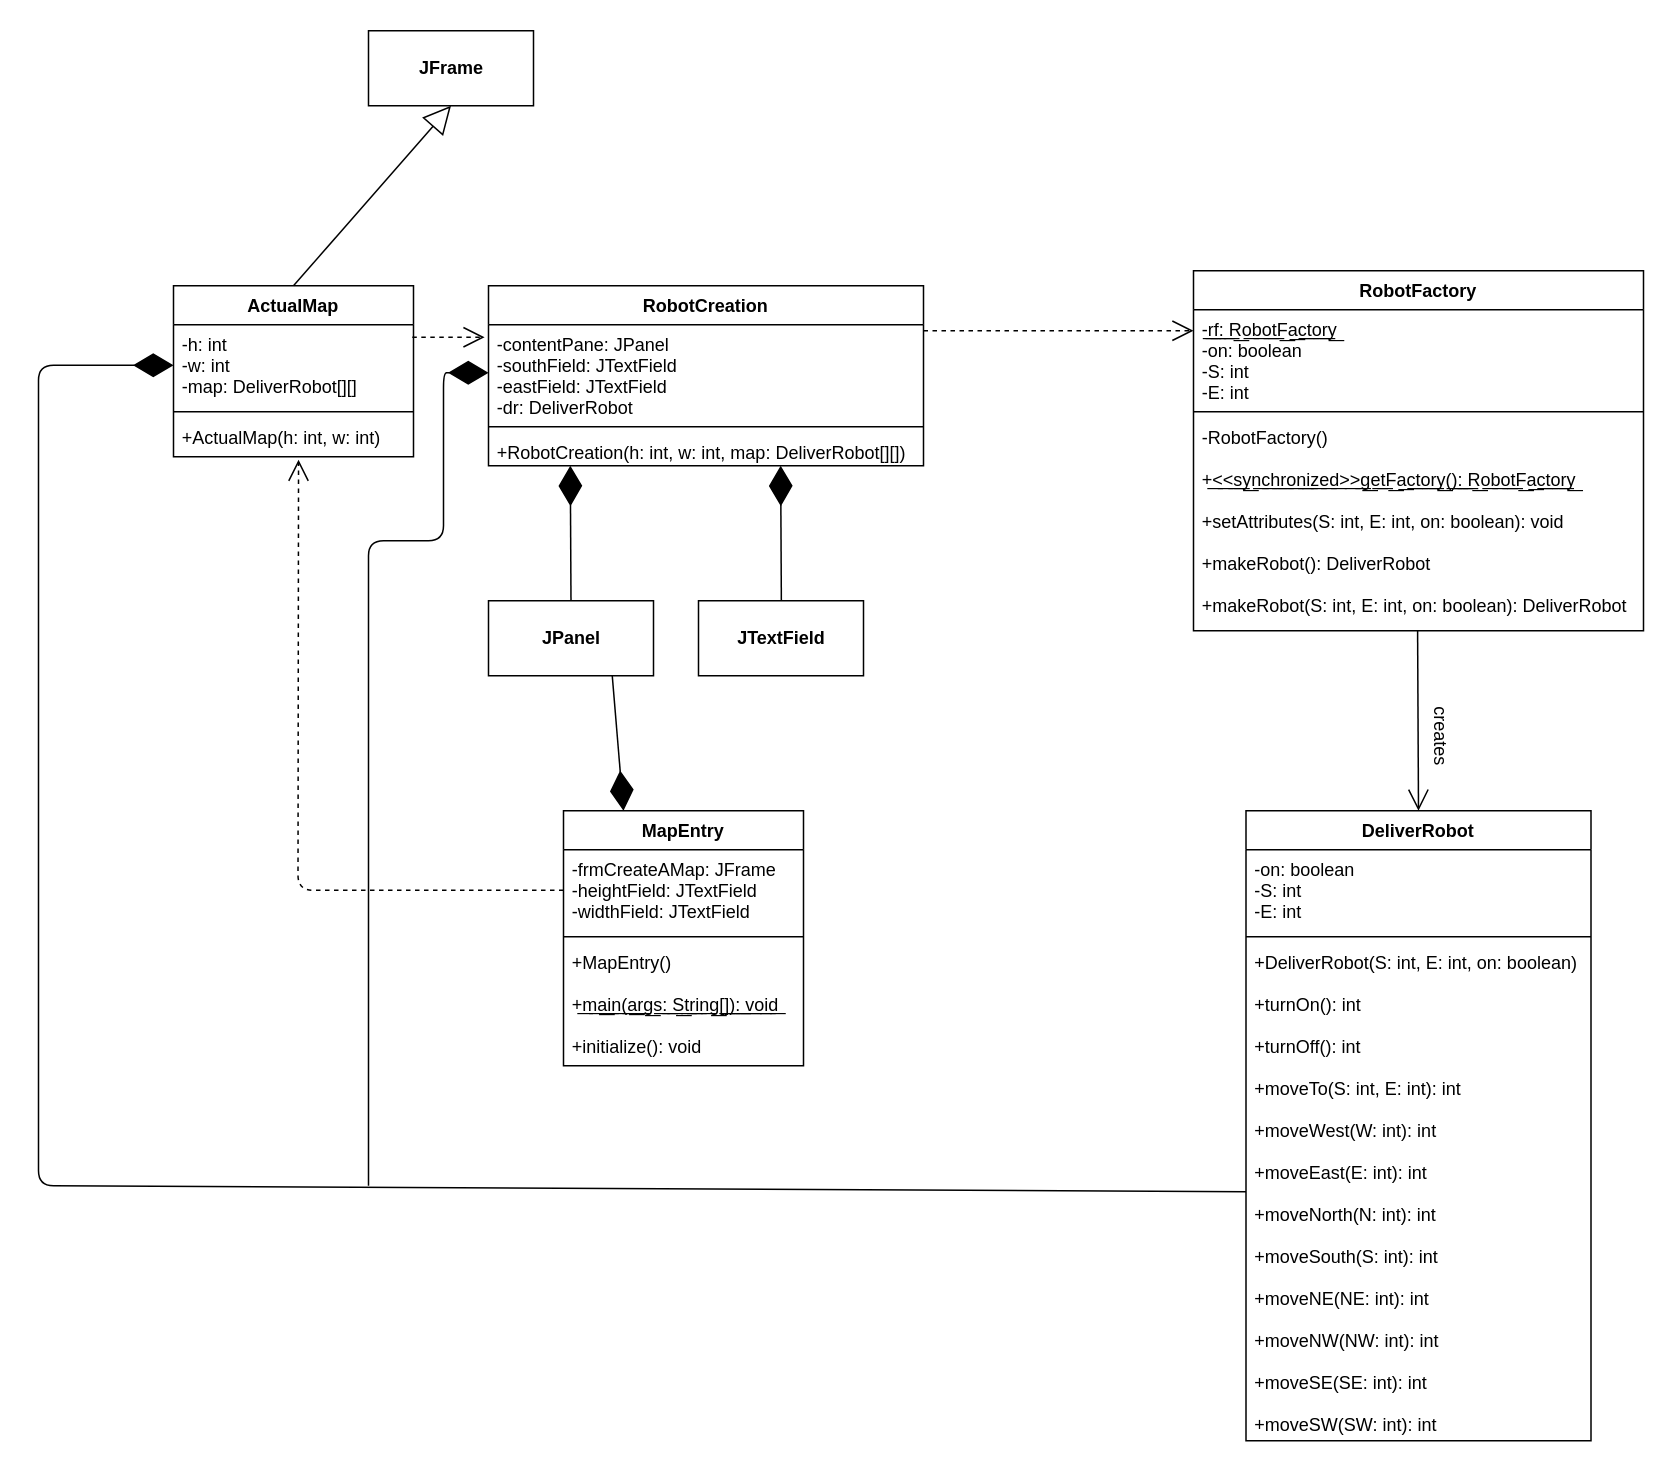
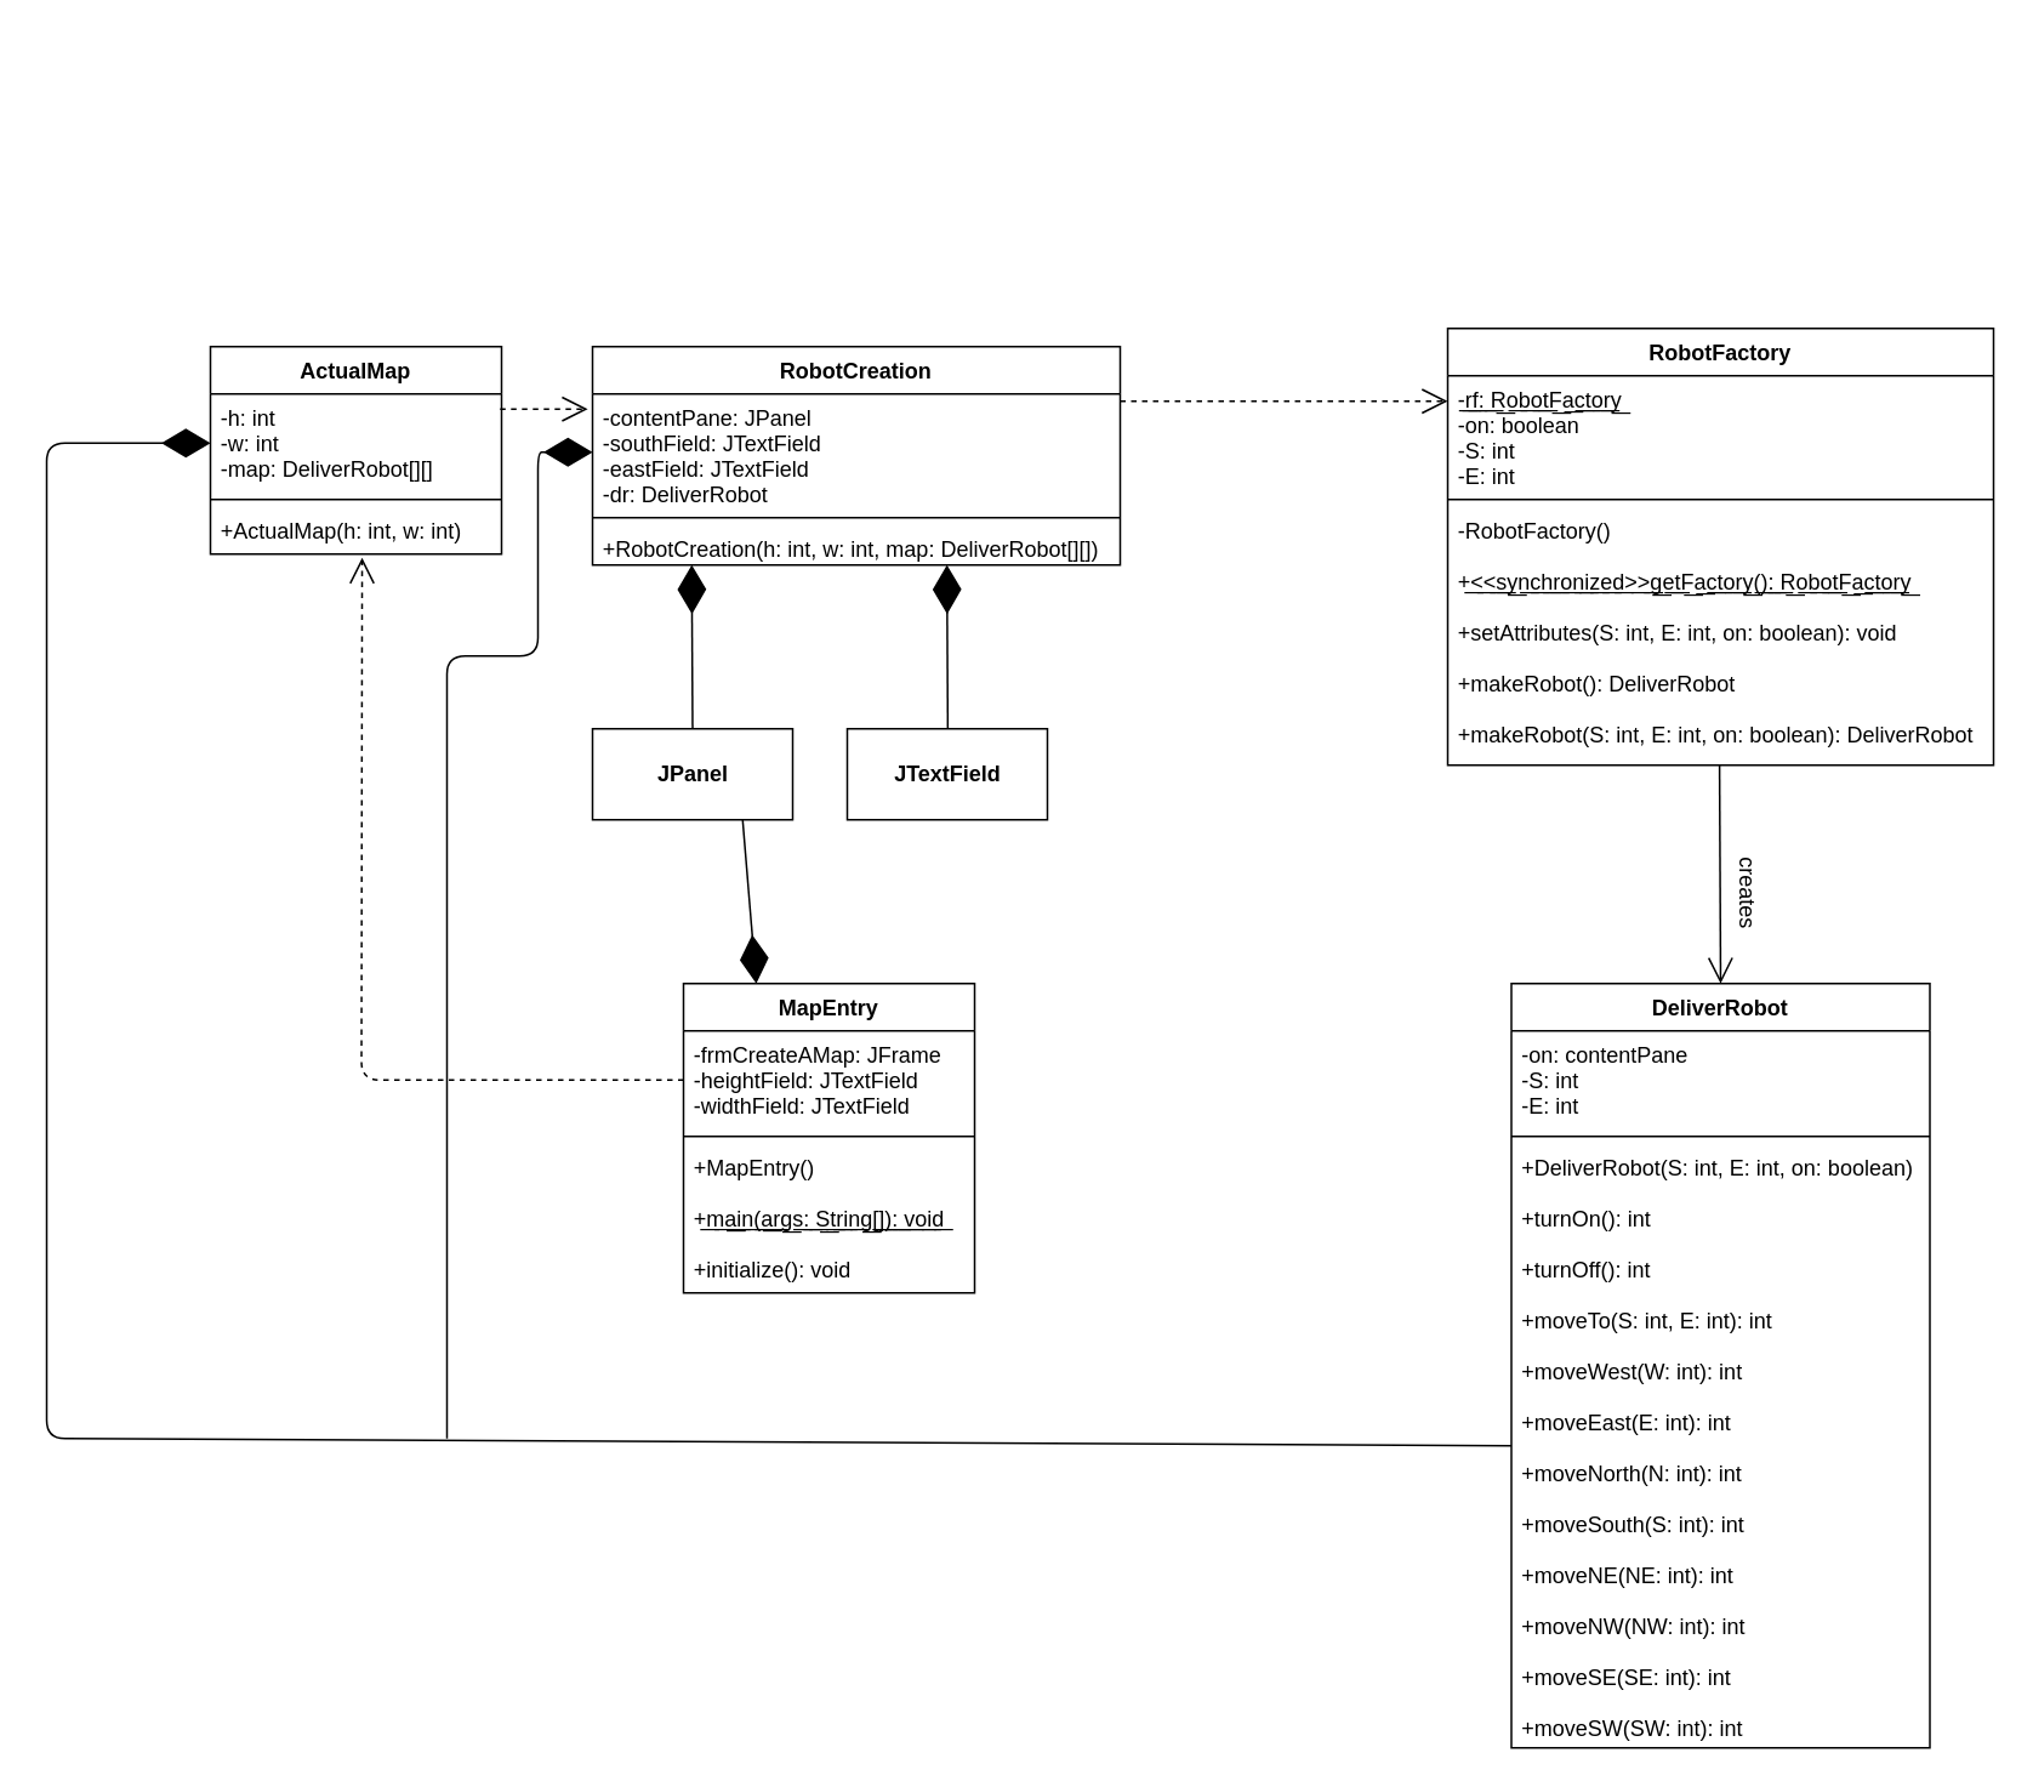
  <mxCell id="0" />
  <mxCell id="1" parent="0" />
  <mxCell id="2" value="" style="endArrow=open;endFill=1;endSize=12;html=1;entryX=0.5;entryY=0;entryDx=0;entryDy=0;exitX=0.498;exitY=1.001;exitDx=0;exitDy=0;exitPerimeter=0;" edge="1" parent="1" source="34" target="27"><mxGeometry width="160" relative="1" as="geometry"><mxPoint x="940" y="429.006" as="sourcePoint" /><mxPoint x="910" y="640" as="targetPoint" /></mxGeometry></mxCell>
  <mxCell id="3" value="creates" style="text;html=1;align=center;verticalAlign=middle;resizable=0;points=[];autosize=1;rotation=90;" vertex="1" parent="1"><mxGeometry x="930" y="480" width="50" height="20" as="geometry" /></mxCell>
- <mxCell id="4" value="&lt;b&gt;JFrame&lt;/b&gt;" style="html=1;" vertex="1" parent="1"><mxGeometry x="240" y="20" width="110" height="50" as="geometry" /></mxCell>
  <mxCell id="5" value="RobotCreation" style="swimlane;fontStyle=1;align=center;verticalAlign=top;childLayout=stackLayout;horizontal=1;startSize=26;horizontalStack=0;resizeParent=1;resizeParentMax=0;resizeLast=0;collapsible=1;marginBottom=0;" vertex="1" parent="1"><mxGeometry x="320" y="190" width="290" height="120" as="geometry" /></mxCell>
  <mxCell id="6" value="-contentPane: JPanel&#10;-southField: JTextField&#10;-eastField: JTextField&#10;-dr: DeliverRobot" style="text;strokeColor=none;fillColor=none;align=left;verticalAlign=top;spacingLeft=4;spacingRight=4;overflow=hidden;rotatable=0;points=[[0,0.5],[1,0.5]];portConstraint=eastwest;" vertex="1" parent="5"><mxGeometry y="26" width="290" height="64" as="geometry" /></mxCell>
  <mxCell id="7" value="" style="line;strokeWidth=1;fillColor=none;align=left;verticalAlign=middle;spacingTop=-1;spacingLeft=3;spacingRight=3;rotatable=0;labelPosition=right;points=[];portConstraint=eastwest;" vertex="1" parent="5"><mxGeometry y="90" width="290" height="8" as="geometry" /></mxCell>
  <mxCell id="8" value="+RobotCreation(h: int, w: int, map: DeliverRobot[][])" style="text;strokeColor=none;fillColor=none;align=left;verticalAlign=top;spacingLeft=4;spacingRight=4;overflow=hidden;rotatable=0;points=[[0,0.5],[1,0.5]];portConstraint=eastwest;" vertex="1" parent="5"><mxGeometry y="98" width="290" height="22" as="geometry" /></mxCell>
  <mxCell id="9" value="ActualMap" style="swimlane;fontStyle=1;align=center;verticalAlign=top;childLayout=stackLayout;horizontal=1;startSize=26;horizontalStack=0;resizeParent=1;resizeParentMax=0;resizeLast=0;collapsible=1;marginBottom=0;" vertex="1" parent="1"><mxGeometry x="110" y="190" width="160" height="114" as="geometry" /></mxCell>
  <mxCell id="10" value="-h: int&#10;-w: int&#10;-map: DeliverRobot[][]" style="text;strokeColor=none;fillColor=none;align=left;verticalAlign=top;spacingLeft=4;spacingRight=4;overflow=hidden;rotatable=0;points=[[0,0.5],[1,0.5]];portConstraint=eastwest;" vertex="1" parent="9"><mxGeometry y="26" width="160" height="54" as="geometry" /></mxCell>
  <mxCell id="11" value="" style="line;strokeWidth=1;fillColor=none;align=left;verticalAlign=middle;spacingTop=-1;spacingLeft=3;spacingRight=3;rotatable=0;labelPosition=right;points=[];portConstraint=eastwest;" vertex="1" parent="9"><mxGeometry y="80" width="160" height="8" as="geometry" /></mxCell>
  <mxCell id="12" value="+ActualMap(h: int, w: int)" style="text;strokeColor=none;fillColor=none;align=left;verticalAlign=top;spacingLeft=4;spacingRight=4;overflow=hidden;rotatable=0;points=[[0,0.5],[1,0.5]];portConstraint=eastwest;" vertex="1" parent="9"><mxGeometry y="88" width="160" height="26" as="geometry" /></mxCell>
- <mxCell id="13" value="" style="endArrow=block;endSize=16;endFill=0;html=1;entryX=0.5;entryY=1;entryDx=0;entryDy=0;exitX=0.5;exitY=0;exitDx=0;exitDy=0;" edge="1" parent="1" source="9" target="4"><mxGeometry width="160" relative="1" as="geometry"><mxPoint x="510" y="320" as="sourcePoint" /><mxPoint x="670" y="320" as="targetPoint" /></mxGeometry></mxCell>
  <mxCell id="14" value="&lt;b&gt;JPanel&lt;/b&gt;" style="html=1;" vertex="1" parent="1"><mxGeometry x="320" y="400" width="110" height="50" as="geometry" /></mxCell>
  <mxCell id="15" value="&lt;b&gt;JTextField&lt;/b&gt;" style="html=1;" vertex="1" parent="1"><mxGeometry x="460" y="400" width="110" height="50" as="geometry" /></mxCell>
  <mxCell id="16" value="MapEntry" style="swimlane;fontStyle=1;align=center;verticalAlign=top;childLayout=stackLayout;horizontal=1;startSize=26;horizontalStack=0;resizeParent=1;resizeParentMax=0;resizeLast=0;collapsible=1;marginBottom=0;" vertex="1" parent="1"><mxGeometry x="370" y="540" width="160" height="170" as="geometry" /></mxCell>
  <mxCell id="17" value="-frmCreateAMap: JFrame&#10;-heightField: JTextField&#10;-widthField: JTextField" style="text;strokeColor=none;fillColor=none;align=left;verticalAlign=top;spacingLeft=4;spacingRight=4;overflow=hidden;rotatable=0;points=[[0,0.5],[1,0.5]];portConstraint=eastwest;" vertex="1" parent="16"><mxGeometry y="26" width="160" height="54" as="geometry" /></mxCell>
  <mxCell id="18" value="" style="line;strokeWidth=1;fillColor=none;align=left;verticalAlign=middle;spacingTop=-1;spacingLeft=3;spacingRight=3;rotatable=0;labelPosition=right;points=[];portConstraint=eastwest;" vertex="1" parent="16"><mxGeometry y="80" width="160" height="8" as="geometry" /></mxCell>
  <mxCell id="19" value="+MapEntry()&#10;&#10;+͟m͟a͟i͟n͟(͟a͟r͟g͟s͟:͟ ͟S͟t͟r͟i͟n͟g͟[͟]͟)͟:͟ ͟v͟o͟i͟d͟&#10;&#10;+initialize(): void" style="text;strokeColor=none;fillColor=none;align=left;verticalAlign=top;spacingLeft=4;spacingRight=4;overflow=hidden;rotatable=0;points=[[0,0.5],[1,0.5]];portConstraint=eastwest;" vertex="1" parent="16"><mxGeometry y="88" width="160" height="82" as="geometry" /></mxCell>
  <mxCell id="20" value="" style="endArrow=diamondThin;endFill=1;endSize=24;html=1;exitX=0.5;exitY=0;exitDx=0;exitDy=0;entryX=0.188;entryY=0.998;entryDx=0;entryDy=0;entryPerimeter=0;" edge="1" parent="1" source="14" target="8"><mxGeometry width="160" relative="1" as="geometry"><mxPoint x="340" y="260" as="sourcePoint" /><mxPoint x="373" y="312" as="targetPoint" /></mxGeometry></mxCell>
  <mxCell id="21" value="" style="endArrow=diamondThin;endFill=1;endSize=24;html=1;exitX=0.5;exitY=0;exitDx=0;exitDy=0;entryX=0.188;entryY=0.998;entryDx=0;entryDy=0;entryPerimeter=0;" edge="1" parent="1"><mxGeometry width="160" relative="1" as="geometry"><mxPoint x="515.24" y="400" as="sourcePoint" /><mxPoint x="514.76" y="309.956" as="targetPoint" /></mxGeometry></mxCell>
  <mxCell id="22" value="" style="endArrow=diamondThin;endFill=1;endSize=24;html=1;entryX=0.25;entryY=0;entryDx=0;entryDy=0;exitX=0.75;exitY=1;exitDx=0;exitDy=0;" edge="1" parent="1" source="14" target="16"><mxGeometry width="160" relative="1" as="geometry"><mxPoint x="130" y="440" as="sourcePoint" /><mxPoint y="440" as="targetPoint" x="290" /></mxGeometry></mxCell>
  <mxCell id="23" value="" style="endArrow=diamondThin;endFill=1;endSize=24;html=1;entryX=0;entryY=0.5;entryDx=0;entryDy=0;exitX=0;exitY=0.5;exitDx=0;exitDy=0;" edge="1" parent="1" source="30" target="10"><mxGeometry width="160" relative="1" as="geometry"><mxPoint x="130" y="600" as="sourcePoint" /><mxPoint y="600" as="targetPoint" x="290" /><Array as="points"><mxPoint x="20" y="790" /><mxPoint x="20" y="243" /></Array></mxGeometry></mxCell>
  <mxCell id="24" value="" style="endArrow=diamondThin;endFill=1;endSize=24;html=1;entryX=0;entryY=0.5;entryDx=0;entryDy=0;" edge="1" parent="1" target="6"><mxGeometry width="160" relative="1" as="geometry"><mxPoint x="240" y="790" as="sourcePoint" /><mxPoint y="600" as="targetPoint" x="290" /><Array as="points"><mxPoint x="240" y="360" /><mxPoint y="360" x="290" /><mxPoint y="248" x="290" /></Array></mxGeometry></mxCell>
  <mxCell id="25" value="" style="endArrow=open;endSize=12;dashed=1;html=1;entryX=0.521;entryY=1.077;entryDx=0;entryDy=0;entryPerimeter=0;exitX=0;exitY=0.5;exitDx=0;exitDy=0;" edge="1" parent="1" source="17" target="12"><mxGeometry width="160" relative="1" as="geometry"><mxPoint x="130" y="490" as="sourcePoint" /><mxPoint y="490" as="targetPoint" x="290" /><Array as="points"><mxPoint x="193" y="593" /></Array></mxGeometry></mxCell>
  <mxCell id="26" value="" style="endArrow=open;endSize=12;dashed=1;html=1;exitX=0.995;exitY=0.154;exitDx=0;exitDy=0;exitPerimeter=0;entryX=-0.009;entryY=0.13;entryDx=0;entryDy=0;entryPerimeter=0;" edge="1" parent="1" source="10" target="6"><mxGeometry width="160" relative="1" as="geometry"><mxPoint x="130" y="330" as="sourcePoint" /><mxPoint x="320" y="160" as="targetPoint" /></mxGeometry></mxCell>
  <mxCell id="27" value="DeliverRobot" style="swimlane;fontStyle=1;align=center;verticalAlign=top;childLayout=stackLayout;horizontal=1;startSize=26;horizontalStack=0;resizeParent=1;resizeParentMax=0;resizeLast=0;collapsible=1;marginBottom=0;" vertex="1" parent="1"><mxGeometry x="825" y="540" width="230" height="420" as="geometry" /></mxCell>
- <mxCell id="28" value="-on: boolean&#10;-S: int&#10;-E: int" style="text;strokeColor=none;fillColor=none;align=left;verticalAlign=top;spacingLeft=4;spacingRight=4;overflow=hidden;rotatable=0;points=[[0,0.5],[1,0.5]];portConstraint=eastwest;" vertex="1" parent="27"><mxGeometry y="26" width="230" height="54" as="geometry" /></mxCell>
+ <mxCell id="28" value="-on: contentPane&#10;-S: int&#10;-E: int" style="text;strokeColor=none;fillColor=none;align=left;verticalAlign=top;spacingLeft=4;spacingRight=4;overflow=hidden;rotatable=0;points=[[0,0.5],[1,0.5]];portConstraint=eastwest;" vertex="1" parent="27"><mxGeometry y="26" width="230" height="54" as="geometry" /></mxCell>
  <mxCell id="29" value="" style="line;strokeWidth=1;fillColor=none;align=left;verticalAlign=middle;spacingTop=-1;spacingLeft=3;spacingRight=3;rotatable=0;labelPosition=right;points=[];portConstraint=eastwest;" vertex="1" parent="27"><mxGeometry y="80" width="230" height="8" as="geometry" /></mxCell>
  <mxCell id="30" value="+DeliverRobot(S: int, E: int, on: boolean)&#10;&#10;+turnOn(): int&#10;&#10;+turnOff(): int&#10;&#10;+moveTo(S: int, E: int): int&#10;&#10;+moveWest(W: int): int&#10;&#10;+moveEast(E: int): int&#10;&#10;+moveNorth(N: int): int&#10;&#10;+moveSouth(S: int): int&#10;&#10;+moveNE(NE: int): int&#10;&#10;+moveNW(NW: int): int&#10;&#10;+moveSE(SE: int): int&#10;&#10;+moveSW(SW: int): int" style="text;strokeColor=none;fillColor=none;align=left;verticalAlign=top;spacingLeft=4;spacingRight=4;overflow=hidden;rotatable=0;points=[[0,0.5],[1,0.5]];portConstraint=eastwest;" vertex="1" parent="27"><mxGeometry y="88" width="230" height="332" as="geometry" /></mxCell>
  <mxCell id="31" value="RobotFactory" style="swimlane;fontStyle=1;align=center;verticalAlign=top;childLayout=stackLayout;horizontal=1;startSize=26;horizontalStack=0;resizeParent=1;resizeParentMax=0;resizeLast=0;collapsible=1;marginBottom=0;" vertex="1" parent="1"><mxGeometry x="790" y="180" width="300" height="240" as="geometry" /></mxCell>
  <mxCell id="32" value="-͟r͟f͟:͟ ͟R͟o͟b͟o͟t͟F͟a͟c͟t͟o͟r͟y͟&#10;-on: boolean&#10;-S: int&#10;-E: int" style="text;strokeColor=none;fillColor=none;align=left;verticalAlign=top;spacingLeft=4;spacingRight=4;overflow=hidden;rotatable=0;points=[[0,0.5],[1,0.5]];portConstraint=eastwest;" vertex="1" parent="31"><mxGeometry y="26" width="300" height="64" as="geometry" /></mxCell>
  <mxCell id="33" value="" style="line;strokeWidth=1;fillColor=none;align=left;verticalAlign=middle;spacingTop=-1;spacingLeft=3;spacingRight=3;rotatable=0;labelPosition=right;points=[];portConstraint=eastwest;" vertex="1" parent="31"><mxGeometry y="90" width="300" height="8" as="geometry" /></mxCell>
  <mxCell id="34" value="-RobotFactory()&#10;&#10;+͟&lt;͟&lt;͟s͟y͟n͟c͟h͟r͟o͟n͟i͟z͟e͟d͟&gt;͟&gt;͟g͟e͟t͟F͟a͟c͟t͟o͟r͟y͟(͟)͟:͟ ͟R͟o͟b͟o͟t͟F͟a͟c͟t͟o͟r͟y͟&#10;&#10;+setAttributes(S: int, E: int, on: boolean): void&#10;&#10;+makeRobot(): DeliverRobot&#10;&#10;+makeRobot(S: int, E: int, on: boolean): DeliverRobot" style="text;strokeColor=none;fillColor=none;align=left;verticalAlign=top;spacingLeft=4;spacingRight=4;overflow=hidden;rotatable=0;points=[[0,0.5],[1,0.5]];portConstraint=eastwest;" vertex="1" parent="31"><mxGeometry y="98" width="300" height="142" as="geometry" /></mxCell>
  <mxCell id="35" value="" style="endArrow=open;endSize=12;dashed=1;html=1;entryX=0;entryY=0.219;entryDx=0;entryDy=0;entryPerimeter=0;" edge="1" parent="1" target="32"><mxGeometry width="160" relative="1" as="geometry"><mxPoint x="610" y="220" as="sourcePoint" /><mxPoint x="770" y="220" as="targetPoint" /></mxGeometry></mxCell>
